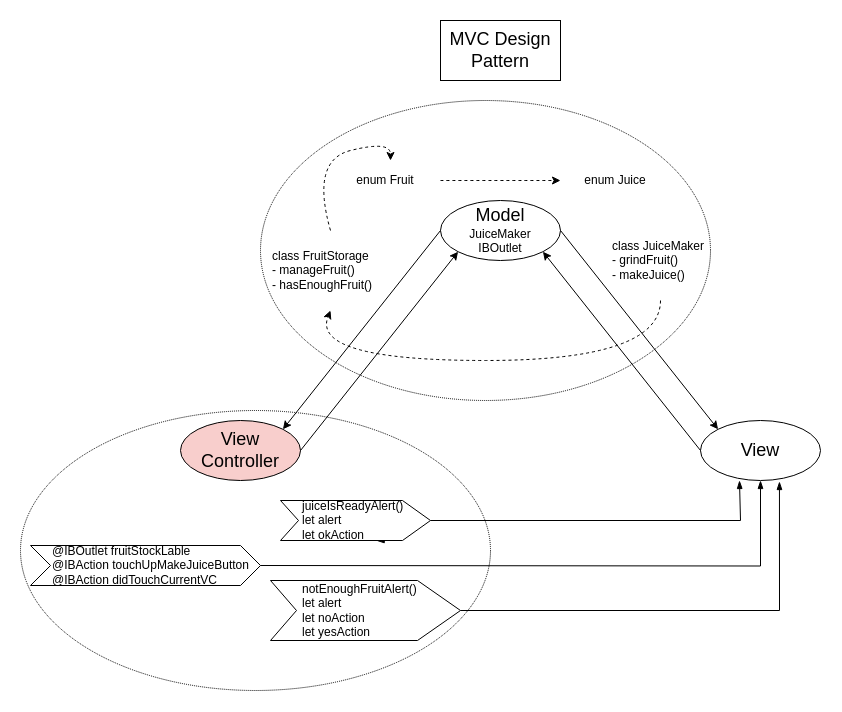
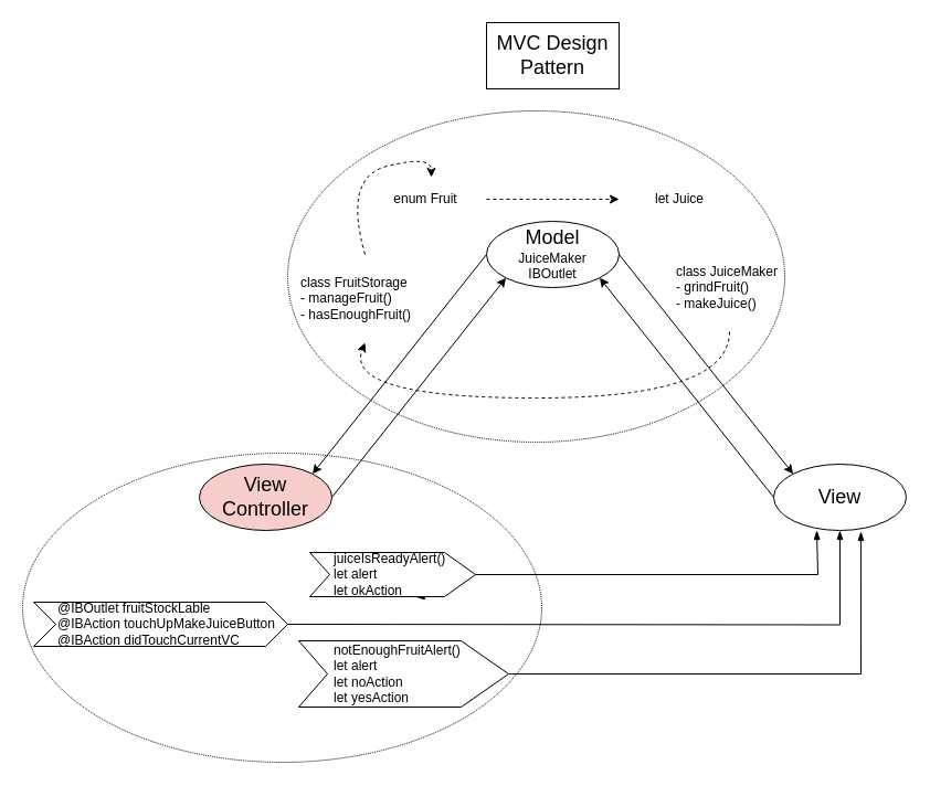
  <mxCell id="0" />
  <mxCell id="1" parent="0" />
  <mxCell id="2" value="" style="ellipse;whiteSpace=wrap;html=1;dashed=1;dashPattern=1 1;" vertex="1" parent="1"><mxGeometry x="20" y="410" width="470" height="280" as="geometry" /></mxCell>
  <mxCell id="3" value="" style="html=1;shadow=0;dashed=0;align=center;verticalAlign=middle;shape=mxgraph.arrows2.arrow;dy=0;dx=43;notch=26;" vertex="1" parent="1"><mxGeometry x="270" y="580" width="190" height="60" as="geometry" /></mxCell>
  <mxCell id="4" style="edgeStyle=orthogonalEdgeStyle;rounded=0;orthogonalLoop=1;jettySize=auto;html=1;exitX=0;exitY=0;exitDx=120;exitDy=40;exitPerimeter=0;entryX=0.688;entryY=1.5;entryDx=0;entryDy=0;entryPerimeter=0;dashed=1;dashPattern=1 1;endArrow=blockThin;endFill=1;fontSize=12;" edge="1" parent="1" source="6" target="28"><mxGeometry relative="1" as="geometry" /></mxCell>
  <mxCell id="5" style="edgeStyle=orthogonalEdgeStyle;rounded=0;orthogonalLoop=1;jettySize=auto;html=1;endArrow=blockThin;endFill=1;fontSize=12;entryX=0.325;entryY=1;entryDx=0;entryDy=0;entryPerimeter=0;" edge="1" parent="1" source="6" target="12"><mxGeometry relative="1" as="geometry"><mxPoint x="740" y="490" as="targetPoint" /><Array as="points"><mxPoint x="740" y="520" /></Array></mxGeometry></mxCell>
  <mxCell id="6" value="" style="html=1;shadow=0;dashed=0;align=center;verticalAlign=middle;shape=mxgraph.arrows2.arrow;dy=0;dx=28;notch=18;" vertex="1" parent="1"><mxGeometry x="280" y="500" width="150" height="40" as="geometry" /></mxCell>
  <mxCell id="7" value="" style="shape=step;perimeter=stepPerimeter;whiteSpace=wrap;html=1;fixedSize=1;" vertex="1" parent="1"><mxGeometry x="30" y="545" width="230" height="40" as="geometry" /></mxCell>
  <mxCell id="8" value="" style="ellipse;whiteSpace=wrap;html=1;fontSize=12;align=left;dashed=1;dashPattern=1 1;" vertex="1" parent="1"><mxGeometry y="100" width="450" height="300" as="geometry" x="260" /></mxCell>
  <mxCell id="9" value="MVC Design Pattern" style="rounded=0;whiteSpace=wrap;html=1;fontSize=18;" vertex="1" parent="1"><mxGeometry x="440" y="20" width="120" height="60" as="geometry" /></mxCell>
  <mxCell id="10" value="&lt;font style=&quot;font-size: 18px&quot;&gt;Model&lt;/font&gt;&lt;br&gt;JuiceMaker&lt;br&gt;IBOutlet" style="ellipse;whiteSpace=wrap;html=1;" vertex="1" parent="1"><mxGeometry x="440" y="200" width="120" height="60" as="geometry" /></mxCell>
  <mxCell id="11" value="View Controller" style="ellipse;whiteSpace=wrap;html=1;fontSize=18;fillColor=#f8cecc;" vertex="1" parent="1"><mxGeometry x="180" y="420" width="120" height="60" as="geometry" /></mxCell>
  <mxCell id="12" value="View" style="ellipse;whiteSpace=wrap;html=1;fontSize=18;" vertex="1" parent="1"><mxGeometry x="700" y="420" width="120" height="60" as="geometry" /></mxCell>
  <mxCell id="13" value="enum Fruit" style="text;html=1;strokeColor=none;fillColor=none;align=center;verticalAlign=middle;whiteSpace=wrap;rounded=0;fontSize=12;" vertex="1" parent="1"><mxGeometry x="330" y="170" width="110" height="20" as="geometry" /></mxCell>
- <mxCell id="14" value="enum Juice" style="text;html=1;strokeColor=none;fillColor=none;align=center;verticalAlign=middle;whiteSpace=wrap;rounded=0;fontSize=12;" vertex="1" parent="1"><mxGeometry x="560" y="170" width="110" height="20" as="geometry" /></mxCell>
+ <mxCell id="14" value="let Juice" style="text;html=1;strokeColor=none;fillColor=none;align=center;verticalAlign=middle;whiteSpace=wrap;rounded=0;fontSize=12;" vertex="1" parent="1"><mxGeometry x="560" y="170" width="110" height="20" as="geometry" /></mxCell>
  <mxCell id="15" value="class JuiceMaker&lt;br&gt;- grindFruit()&lt;br&gt;- makeJuice()" style="text;html=1;strokeColor=none;fillColor=none;align=left;verticalAlign=middle;whiteSpace=wrap;rounded=0;fontSize=12;" vertex="1" parent="1"><mxGeometry x="610" y="250" width="105" height="20" as="geometry" /></mxCell>
  <mxCell id="16" value="class FruitStorage&lt;br&gt;- manageFruit()&lt;br&gt;- hasEnoughFruit()" style="text;html=1;strokeColor=none;fillColor=none;align=left;verticalAlign=middle;whiteSpace=wrap;rounded=0;fontSize=12;" vertex="1" parent="1"><mxGeometry x="270" y="260" width="130" height="20" as="geometry" /></mxCell>
  <mxCell id="17" value="" style="curved=1;endArrow=classic;html=1;fontSize=12;dashed=1;" edge="1" parent="1"><mxGeometry width="50" height="50" relative="1" as="geometry"><mxPoint x="660" y="300" as="sourcePoint" /><mxPoint x="330" y="310" as="targetPoint" /><Array as="points"><mxPoint x="660" y="360" /><mxPoint x="310" y="360" /></Array></mxGeometry></mxCell>
  <mxCell id="18" value="" style="endArrow=classic;html=1;fontSize=12;exitX=1;exitY=0.5;exitDx=0;exitDy=0;entryX=0;entryY=1;entryDx=0;entryDy=0;" edge="1" parent="1" source="11" target="10"><mxGeometry width="50" height="50" relative="1" as="geometry"><mxPoint x="580" y="410" as="sourcePoint" /><mxPoint x="630" y="360" as="targetPoint" /></mxGeometry></mxCell>
  <mxCell id="19" value="" style="endArrow=classic;html=1;fontSize=12;exitX=0;exitY=0.5;exitDx=0;exitDy=0;entryX=1;entryY=0;entryDx=0;entryDy=0;spacing=2;" edge="1" parent="1" source="10" target="11"><mxGeometry width="50" height="50" relative="1" as="geometry"><mxPoint x="580" y="410" as="sourcePoint" /><mxPoint x="630" y="360" as="targetPoint" /></mxGeometry></mxCell>
  <mxCell id="20" value="" style="endArrow=classic;html=1;fontSize=12;exitX=0;exitY=0.5;exitDx=0;exitDy=0;entryX=1;entryY=1;entryDx=0;entryDy=0;" edge="1" parent="1" source="12" target="10"><mxGeometry width="50" height="50" relative="1" as="geometry"><mxPoint x="580" y="410" as="sourcePoint" /><mxPoint x="630" y="360" as="targetPoint" /></mxGeometry></mxCell>
  <mxCell id="21" value="" style="endArrow=classic;html=1;fontSize=12;exitX=1;exitY=0.5;exitDx=0;exitDy=0;entryX=0;entryY=0;entryDx=0;entryDy=0;" edge="1" parent="1" source="10" target="12"><mxGeometry width="50" height="50" relative="1" as="geometry"><mxPoint x="580" y="410" as="sourcePoint" /><mxPoint x="630" y="360" as="targetPoint" /></mxGeometry></mxCell>
  <mxCell id="22" value="" style="curved=1;endArrow=classic;html=1;fontSize=12;dashed=1;" edge="1" parent="1"><mxGeometry width="50" height="50" relative="1" as="geometry"><mxPoint x="330" y="230" as="sourcePoint" /><mxPoint x="390" y="160" as="targetPoint" /><Array as="points"><mxPoint x="310" y="160" /><mxPoint x="390" y="140" /></Array></mxGeometry></mxCell>
  <mxCell id="23" value="" style="curved=1;endArrow=classic;html=1;fontSize=12;exitX=1;exitY=0.5;exitDx=0;exitDy=0;entryX=0;entryY=0.5;entryDx=0;entryDy=0;dashed=1;" edge="1" parent="1" source="13" target="14"><mxGeometry width="50" height="50" relative="1" as="geometry"><mxPoint x="580" y="410" as="sourcePoint" /><mxPoint x="630" y="360" as="targetPoint" /><Array as="points"><mxPoint x="480" y="180" /></Array></mxGeometry></mxCell>
  <mxCell id="24" style="edgeStyle=orthogonalEdgeStyle;rounded=0;orthogonalLoop=1;jettySize=auto;html=1;entryX=0.5;entryY=1;entryDx=0;entryDy=0;endArrow=blockThin;endFill=1;fontSize=12;" edge="1" parent="1" target="12"><mxGeometry relative="1" as="geometry"><mxPoint y="565" as="sourcePoint" x="260" /></mxGeometry></mxCell>
  <mxCell id="25" value="@IBOutlet fruitStockLable&lt;br&gt;@IBAction touchUpMakeJuiceButton&lt;br&gt;@IBAction didTouchCurrentVC" style="text;html=1;strokeColor=none;fillColor=none;align=left;verticalAlign=middle;whiteSpace=wrap;rounded=0;fontSize=12;" vertex="1" parent="1"><mxGeometry x="50" y="555" width="200" height="20" as="geometry" /></mxCell>
  <mxCell id="26" style="edgeStyle=orthogonalEdgeStyle;rounded=0;orthogonalLoop=1;jettySize=auto;html=1;entryX=0.658;entryY=1.017;entryDx=0;entryDy=0;entryPerimeter=0;endArrow=blockThin;endFill=1;fontSize=12;" edge="1" parent="1" source="27" target="12"><mxGeometry relative="1" as="geometry" /></mxCell>
  <mxCell id="27" value="notEnoughFruitAlert()&lt;br&gt;let alert&lt;br&gt;let noAction&lt;br&gt;let yesAction" style="text;html=1;strokeColor=none;fillColor=none;align=left;verticalAlign=middle;whiteSpace=wrap;rounded=0;fontSize=12;" vertex="1" parent="1"><mxGeometry x="300" y="600" width="160" height="20" as="geometry" /></mxCell>
  <mxCell id="28" value="juiceIsReadyAlert()&lt;br&gt;let alert&lt;br&gt;let okAction" style="text;html=1;strokeColor=none;fillColor=none;align=left;verticalAlign=middle;whiteSpace=wrap;rounded=0;fontSize=12;shadow=0;" vertex="1" parent="1"><mxGeometry x="300" y="510" width="110" height="20" as="geometry" /></mxCell>
